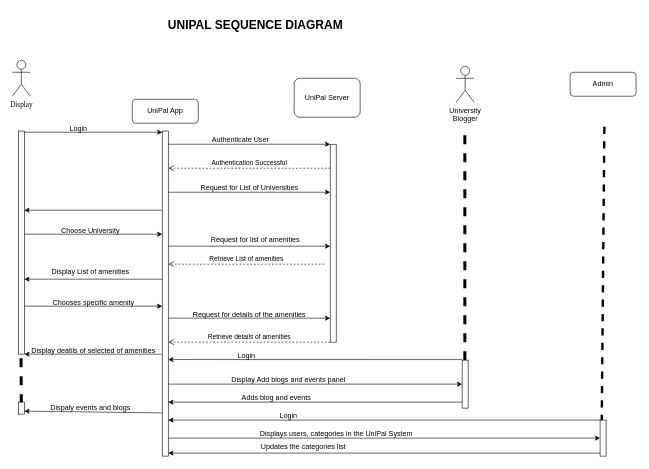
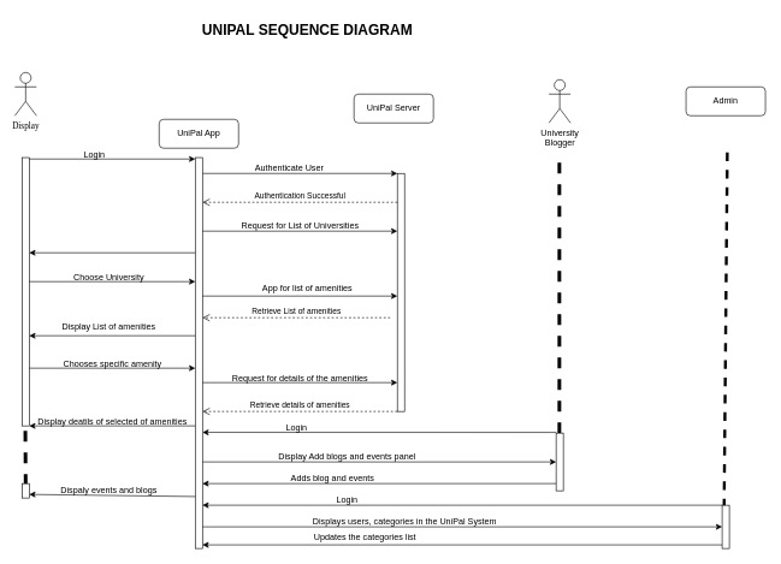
  <mxCell id="0" />
  <mxCell id="1" parent="0" />
  <mxCell id="2" value="&lt;font face=&quot;Lucida Console&quot;&gt;Display&lt;/font&gt;" style="shape=umlActor;verticalLabelPosition=bottom;verticalAlign=top;html=1;outlineConnect=0;hachureGap=4;fontFamily=Architects Daughter;fontSource=https%3A%2F%2Ffonts.googleapis.com%2Fcss%3Ffamily%3DArchitects%2BDaughter;" parent="1" vertex="1"><mxGeometry x="20" y="100" width="30" height="60" as="geometry" /></mxCell>
  <mxCell id="3" value="UniPal App" style="rounded=1;whiteSpace=wrap;html=1;" parent="1" vertex="1"><mxGeometry x="220" y="165" width="110" height="40" as="geometry" /></mxCell>
- <mxCell id="4" value="UniPal Server" style="rounded=1;whiteSpace=wrap;html=1;" parent="1" vertex="1"><mxGeometry x="490" y="130" width="110" height="65" as="geometry" /></mxCell>
+ <mxCell id="4" value="UniPal Server" style="rounded=1;whiteSpace=wrap;html=1;" parent="1" vertex="1"><mxGeometry x="490" y="130" width="110" height="40" as="geometry" /></mxCell>
  <mxCell id="5" value="Admin" style="rounded=1;whiteSpace=wrap;html=1;" parent="1" vertex="1"><mxGeometry x="950" y="120" width="110" height="40" as="geometry" /></mxCell>
  <mxCell id="6" value="" style="html=1;points=[[0,0,0,0,5],[0,1,0,0,-5],[1,0,0,0,5],[1,1,0,0,-5]];perimeter=orthogonalPerimeter;outlineConnect=0;targetShapes=umlLifeline;portConstraint=eastwest;newEdgeStyle={&quot;curved&quot;:0,&quot;rounded&quot;:0};" parent="1" vertex="1"><mxGeometry x="30" y="218" width="10" height="372" as="geometry" /></mxCell>
  <mxCell id="7" value="" style="html=1;points=[[0,0,0,0,5],[0,1,0,0,-5],[1,0,0,0,5],[1,1,0,0,-5]];perimeter=orthogonalPerimeter;outlineConnect=0;targetShapes=umlLifeline;portConstraint=eastwest;newEdgeStyle={&quot;curved&quot;:0,&quot;rounded&quot;:0};" parent="1" vertex="1"><mxGeometry x="270" y="218" width="10" height="542" as="geometry" /></mxCell>
  <mxCell id="8" value="" style="html=1;points=[[0,0,0,0,5],[0,1,0,0,-5],[1,0,0,0,5],[1,1,0,0,-5]];perimeter=orthogonalPerimeter;outlineConnect=0;targetShapes=umlLifeline;portConstraint=eastwest;newEdgeStyle={&quot;curved&quot;:0,&quot;rounded&quot;:0};" parent="1" vertex="1"><mxGeometry x="550" y="240" width="10" height="330" as="geometry" /></mxCell>
  <mxCell id="9" value="" style="endArrow=classic;html=1;rounded=0;" parent="1" edge="1"><mxGeometry width="50" height="50" relative="1" as="geometry"><mxPoint x="40" y="220" as="sourcePoint" /><mxPoint x="270" y="220" as="targetPoint" /></mxGeometry></mxCell>
  <mxCell id="10" value="" style="endArrow=classic;html=1;rounded=0;" parent="1" target="8" edge="1"><mxGeometry width="50" height="50" relative="1" as="geometry"><mxPoint x="280" y="240" as="sourcePoint" /><mxPoint x="330" y="190" as="targetPoint" /></mxGeometry></mxCell>
  <mxCell id="11" value="Authentication Successful" style="html=1;verticalAlign=bottom;endArrow=open;dashed=1;endSize=8;curved=0;rounded=0;" parent="1" target="7" edge="1"><mxGeometry relative="1" as="geometry"><mxPoint x="550" y="280" as="sourcePoint" /><mxPoint x="470" y="280" as="targetPoint" /></mxGeometry></mxCell>
  <mxCell id="12" value="" style="endArrow=classic;html=1;rounded=0;" parent="1" edge="1"><mxGeometry width="50" height="50" relative="1" as="geometry"><mxPoint x="270" y="350" as="sourcePoint" /><mxPoint x="40" y="350" as="targetPoint" /></mxGeometry></mxCell>
  <mxCell id="13" value="" style="endArrow=classic;html=1;rounded=0;" parent="1" edge="1"><mxGeometry width="50" height="50" relative="1" as="geometry"><mxPoint x="280" y="320" as="sourcePoint" /><mxPoint x="550" y="320" as="targetPoint" /></mxGeometry></mxCell>
  <mxCell id="14" value="Login" style="text;html=1;align=center;verticalAlign=middle;resizable=0;points=[];autosize=1;strokeColor=none;fillColor=none;" parent="1" vertex="1"><mxGeometry x="105" y="200" width="50" height="30" as="geometry" /></mxCell>
  <mxCell id="15" value="Authenticate User" style="text;html=1;align=center;verticalAlign=middle;resizable=0;points=[];autosize=1;strokeColor=none;fillColor=none;" parent="1" vertex="1"><mxGeometry x="340" y="218" width="120" height="30" as="geometry" /></mxCell>
  <mxCell id="16" value="Request for List of Universities" style="text;html=1;align=center;verticalAlign=middle;resizable=0;points=[];autosize=1;strokeColor=none;fillColor=none;" parent="1" vertex="1"><mxGeometry x="320" y="298" width="190" height="30" as="geometry" /></mxCell>
  <mxCell id="17" value="" style="endArrow=classic;html=1;rounded=0;" parent="1" target="7" edge="1"><mxGeometry width="50" height="50" relative="1" as="geometry"><mxPoint x="40" y="390" as="sourcePoint" /><mxPoint x="90" y="340" as="targetPoint" /></mxGeometry></mxCell>
  <mxCell id="18" value="Choose University" style="text;html=1;align=center;verticalAlign=middle;resizable=0;points=[];autosize=1;strokeColor=none;fillColor=none;" parent="1" vertex="1"><mxGeometry x="90" y="370" width="120" height="30" as="geometry" /></mxCell>
  <mxCell id="19" value="" style="endArrow=classic;html=1;rounded=0;" parent="1" target="8" edge="1"><mxGeometry width="50" height="50" relative="1" as="geometry"><mxPoint x="280" y="410" as="sourcePoint" /><mxPoint x="330" y="360" as="targetPoint" /></mxGeometry></mxCell>
- <mxCell id="20" value="Request for list of amenities" style="text;html=1;align=center;verticalAlign=middle;resizable=0;points=[];autosize=1;strokeColor=none;fillColor=none;" parent="1" vertex="1"><mxGeometry x="340" y="385" width="170" height="30" as="geometry" /></mxCell>
+ <mxCell id="20" value="App for list of amenities" style="text;html=1;align=center;verticalAlign=middle;resizable=0;points=[];autosize=1;strokeColor=none;fillColor=none;" parent="1" vertex="1"><mxGeometry x="340" y="385" width="170" height="30" as="geometry" /></mxCell>
  <mxCell id="21" value="Retrieve List of amenities" style="html=1;verticalAlign=bottom;endArrow=open;dashed=1;endSize=8;curved=0;rounded=0;" parent="1" target="7" edge="1"><mxGeometry relative="1" as="geometry"><mxPoint x="540" y="440" as="sourcePoint" /><mxPoint x="460" y="440" as="targetPoint" /></mxGeometry></mxCell>
  <mxCell id="22" value="" style="endArrow=classic;html=1;rounded=0;" parent="1" target="6" edge="1"><mxGeometry width="50" height="50" relative="1" as="geometry"><mxPoint x="270" y="465" as="sourcePoint" /><mxPoint x="320" y="415" as="targetPoint" /></mxGeometry></mxCell>
  <mxCell id="23" value="Display List of amenities" style="text;html=1;align=center;verticalAlign=middle;resizable=0;points=[];autosize=1;strokeColor=none;fillColor=none;" parent="1" vertex="1"><mxGeometry x="75" y="438" width="150" height="30" as="geometry" /></mxCell>
  <mxCell id="24" value="" style="endArrow=classic;html=1;rounded=0;" parent="1" target="7" edge="1"><mxGeometry width="50" height="50" relative="1" as="geometry"><mxPoint x="40" y="510" as="sourcePoint" /><mxPoint x="90" y="460" as="targetPoint" /></mxGeometry></mxCell>
  <mxCell id="25" value="Chooses specific amenity" style="text;html=1;align=center;verticalAlign=middle;resizable=0;points=[];autosize=1;strokeColor=none;fillColor=none;" parent="1" vertex="1"><mxGeometry x="75" y="490" width="160" height="30" as="geometry" /></mxCell>
  <mxCell id="26" value="" style="endArrow=classic;html=1;rounded=0;" parent="1" target="8" edge="1"><mxGeometry width="50" height="50" relative="1" as="geometry"><mxPoint x="280" y="530" as="sourcePoint" /><mxPoint x="330" y="480" as="targetPoint" /></mxGeometry></mxCell>
  <mxCell id="27" value="Request for details of the amenities" style="text;html=1;align=center;verticalAlign=middle;resizable=0;points=[];autosize=1;strokeColor=none;fillColor=none;" parent="1" vertex="1"><mxGeometry x="310" y="510" width="210" height="30" as="geometry" /></mxCell>
  <mxCell id="28" value="Retrieve details of amenities" style="html=1;verticalAlign=bottom;endArrow=open;dashed=1;endSize=8;curved=0;rounded=0;" parent="1" target="7" edge="1"><mxGeometry relative="1" as="geometry"><mxPoint x="550" y="570" as="sourcePoint" /><mxPoint x="290" y="570" as="targetPoint" /></mxGeometry></mxCell>
  <mxCell id="29" value="" style="endArrow=classic;html=1;rounded=0;" parent="1" edge="1"><mxGeometry width="50" height="50" relative="1" as="geometry"><mxPoint x="270" y="590" as="sourcePoint" /><mxPoint x="40" y="590" as="targetPoint" /></mxGeometry></mxCell>
  <mxCell id="30" value="Display deatils of selected of amenities" style="text;html=1;align=center;verticalAlign=middle;resizable=0;points=[];autosize=1;strokeColor=none;fillColor=none;" parent="1" vertex="1"><mxGeometry x="40" y="570" width="230" height="30" as="geometry" /></mxCell>
  <mxCell id="31" value="University&lt;div&gt;Blogger&lt;/div&gt;" style="shape=umlActor;verticalLabelPosition=bottom;verticalAlign=top;html=1;outlineConnect=0;" vertex="1" parent="1"><mxGeometry x="760" y="110" width="30" height="60" as="geometry" /></mxCell>
  <mxCell id="32" value="" style="endArrow=none;dashed=1;html=1;rounded=0;strokeWidth=4;" edge="1" parent="1"><mxGeometry width="50" height="50" relative="1" as="geometry"><mxPoint x="1002.75" y="703" as="sourcePoint" /><mxPoint x="1007.25" y="203" as="targetPoint" /></mxGeometry></mxCell>
  <mxCell id="33" value="" style="endArrow=none;dashed=1;html=1;rounded=0;strokeWidth=5;" edge="1" parent="1" source="34"><mxGeometry width="50" height="50" relative="1" as="geometry"><mxPoint x="774.5" y="575" as="sourcePoint" /><mxPoint x="774.5" y="225" as="targetPoint" /></mxGeometry></mxCell>
  <mxCell id="34" value="" style="html=1;points=[[0,0,0,0,5],[0,1,0,0,-5],[1,0,0,0,5],[1,1,0,0,-5]];perimeter=orthogonalPerimeter;outlineConnect=0;targetShapes=umlLifeline;portConstraint=eastwest;newEdgeStyle={&quot;curved&quot;:0,&quot;rounded&quot;:0};" vertex="1" parent="1"><mxGeometry x="770" y="600" width="10" height="80" as="geometry" /></mxCell>
  <mxCell id="35" value="" style="endArrow=classic;html=1;rounded=0;entryX=1;entryY=0.788;entryDx=0;entryDy=0;entryPerimeter=0;" edge="1" parent="1"><mxGeometry width="50" height="50" relative="1" as="geometry"><mxPoint x="770" y="599.06" as="sourcePoint" /><mxPoint x="280" y="598.996" as="targetPoint" /></mxGeometry></mxCell>
  <mxCell id="36" value="Login" style="text;html=1;align=center;verticalAlign=middle;resizable=0;points=[];autosize=1;strokeColor=none;fillColor=none;" vertex="1" parent="1"><mxGeometry x="385" y="578" width="50" height="30" as="geometry" /></mxCell>
  <mxCell id="37" value="" style="endArrow=classic;html=1;rounded=0;" edge="1" parent="1" target="34"><mxGeometry width="50" height="50" relative="1" as="geometry"><mxPoint x="280" y="640" as="sourcePoint" /><mxPoint x="330" y="590" as="targetPoint" /></mxGeometry></mxCell>
  <mxCell id="38" value="Display Add blogs and events panel" style="text;html=1;align=center;verticalAlign=middle;resizable=0;points=[];autosize=1;strokeColor=none;fillColor=none;" vertex="1" parent="1"><mxGeometry x="375" y="618" width="210" height="30" as="geometry" /></mxCell>
  <mxCell id="39" value="" style="endArrow=classic;html=1;rounded=0;" edge="1" parent="1" target="7"><mxGeometry width="50" height="50" relative="1" as="geometry"><mxPoint x="770" y="670" as="sourcePoint" /><mxPoint x="820" y="620" as="targetPoint" /></mxGeometry></mxCell>
  <mxCell id="40" value="Adds blog and events" style="text;html=1;align=center;verticalAlign=middle;resizable=0;points=[];autosize=1;strokeColor=none;fillColor=none;" vertex="1" parent="1"><mxGeometry x="390" y="648" width="140" height="30" as="geometry" /></mxCell>
  <mxCell id="41" value="" style="endArrow=none;dashed=1;html=1;rounded=0;strokeWidth=5;" edge="1" parent="1"><mxGeometry width="50" height="50" relative="1" as="geometry"><mxPoint x="35" y="672" as="sourcePoint" /><mxPoint x="34.5" y="590" as="targetPoint" /></mxGeometry></mxCell>
  <mxCell id="42" value="" style="html=1;points=[[0,0,0,0,5],[0,1,0,0,-5],[1,0,0,0,5],[1,1,0,0,-5]];perimeter=orthogonalPerimeter;outlineConnect=0;targetShapes=umlLifeline;portConstraint=eastwest;newEdgeStyle={&quot;curved&quot;:0,&quot;rounded&quot;:0};" vertex="1" parent="1"><mxGeometry x="30" y="670" width="10" height="20" as="geometry" /></mxCell>
  <mxCell id="43" value="" style="endArrow=classic;html=1;rounded=0;entryX=1;entryY=1;entryDx=0;entryDy=-5;entryPerimeter=0;" edge="1" parent="1" target="42"><mxGeometry width="50" height="50" relative="1" as="geometry"><mxPoint x="270" y="688" as="sourcePoint" /><mxPoint x="320" y="638" as="targetPoint" /></mxGeometry></mxCell>
  <mxCell id="44" value="Dispaly events and blogs" style="text;html=1;align=center;verticalAlign=middle;resizable=0;points=[];autosize=1;strokeColor=none;fillColor=none;" vertex="1" parent="1"><mxGeometry x="70" y="665" width="160" height="30" as="geometry" /></mxCell>
  <mxCell id="45" value="" style="html=1;points=[[0,0,0,0,5],[0,1,0,0,-5],[1,0,0,0,5],[1,1,0,0,-5]];perimeter=orthogonalPerimeter;outlineConnect=0;targetShapes=umlLifeline;portConstraint=eastwest;newEdgeStyle={&quot;curved&quot;:0,&quot;rounded&quot;:0};" vertex="1" parent="1"><mxGeometry x="1000" y="700" width="10" height="60" as="geometry" /></mxCell>
  <mxCell id="46" value="" style="endArrow=classic;html=1;rounded=0;" edge="1" parent="1"><mxGeometry width="50" height="50" relative="1" as="geometry"><mxPoint x="1000" y="700" as="sourcePoint" /><mxPoint x="280" y="700" as="targetPoint" /></mxGeometry></mxCell>
  <mxCell id="47" value="Login" style="text;html=1;align=center;verticalAlign=middle;resizable=0;points=[];autosize=1;strokeColor=none;fillColor=none;" vertex="1" parent="1"><mxGeometry x="455" y="678" width="50" height="30" as="geometry" /></mxCell>
  <mxCell id="48" value="" style="endArrow=classic;html=1;rounded=0;" edge="1" parent="1" target="45"><mxGeometry width="50" height="50" relative="1" as="geometry"><mxPoint x="280" y="730" as="sourcePoint" /><mxPoint x="330" y="680" as="targetPoint" /></mxGeometry></mxCell>
  <mxCell id="49" value="Displays users, categories in the UniPal System" style="text;html=1;align=center;verticalAlign=middle;resizable=0;points=[];autosize=1;strokeColor=none;fillColor=none;" vertex="1" parent="1"><mxGeometry x="420" y="708" width="280" height="30" as="geometry" /></mxCell>
  <mxCell id="50" value="" style="endArrow=classic;html=1;rounded=0;entryX=1;entryY=1;entryDx=0;entryDy=-5;entryPerimeter=0;" edge="1" parent="1" source="45" target="7"><mxGeometry width="50" height="50" relative="1" as="geometry"><mxPoint x="1000" y="750" as="sourcePoint" /><mxPoint x="1050" y="700" as="targetPoint" /></mxGeometry></mxCell>
  <mxCell id="51" value="Updates the categories list" style="text;html=1;align=center;verticalAlign=middle;resizable=0;points=[];autosize=1;strokeColor=none;fillColor=none;" vertex="1" parent="1"><mxGeometry x="425" y="730" width="160" height="30" as="geometry" /></mxCell>
  <mxCell id="52" value="&lt;font style=&quot;font-size: 20px;&quot;&gt;&lt;b&gt;UNIPAL SEQUENCE DIAGRAM&lt;/b&gt;&lt;/font&gt;" style="text;html=1;align=center;verticalAlign=middle;resizable=0;points=[];autosize=1;strokeColor=none;fillColor=none;" vertex="1" parent="1"><mxGeometry x="265" y="20" width="320" height="40" as="geometry" /></mxCell>
